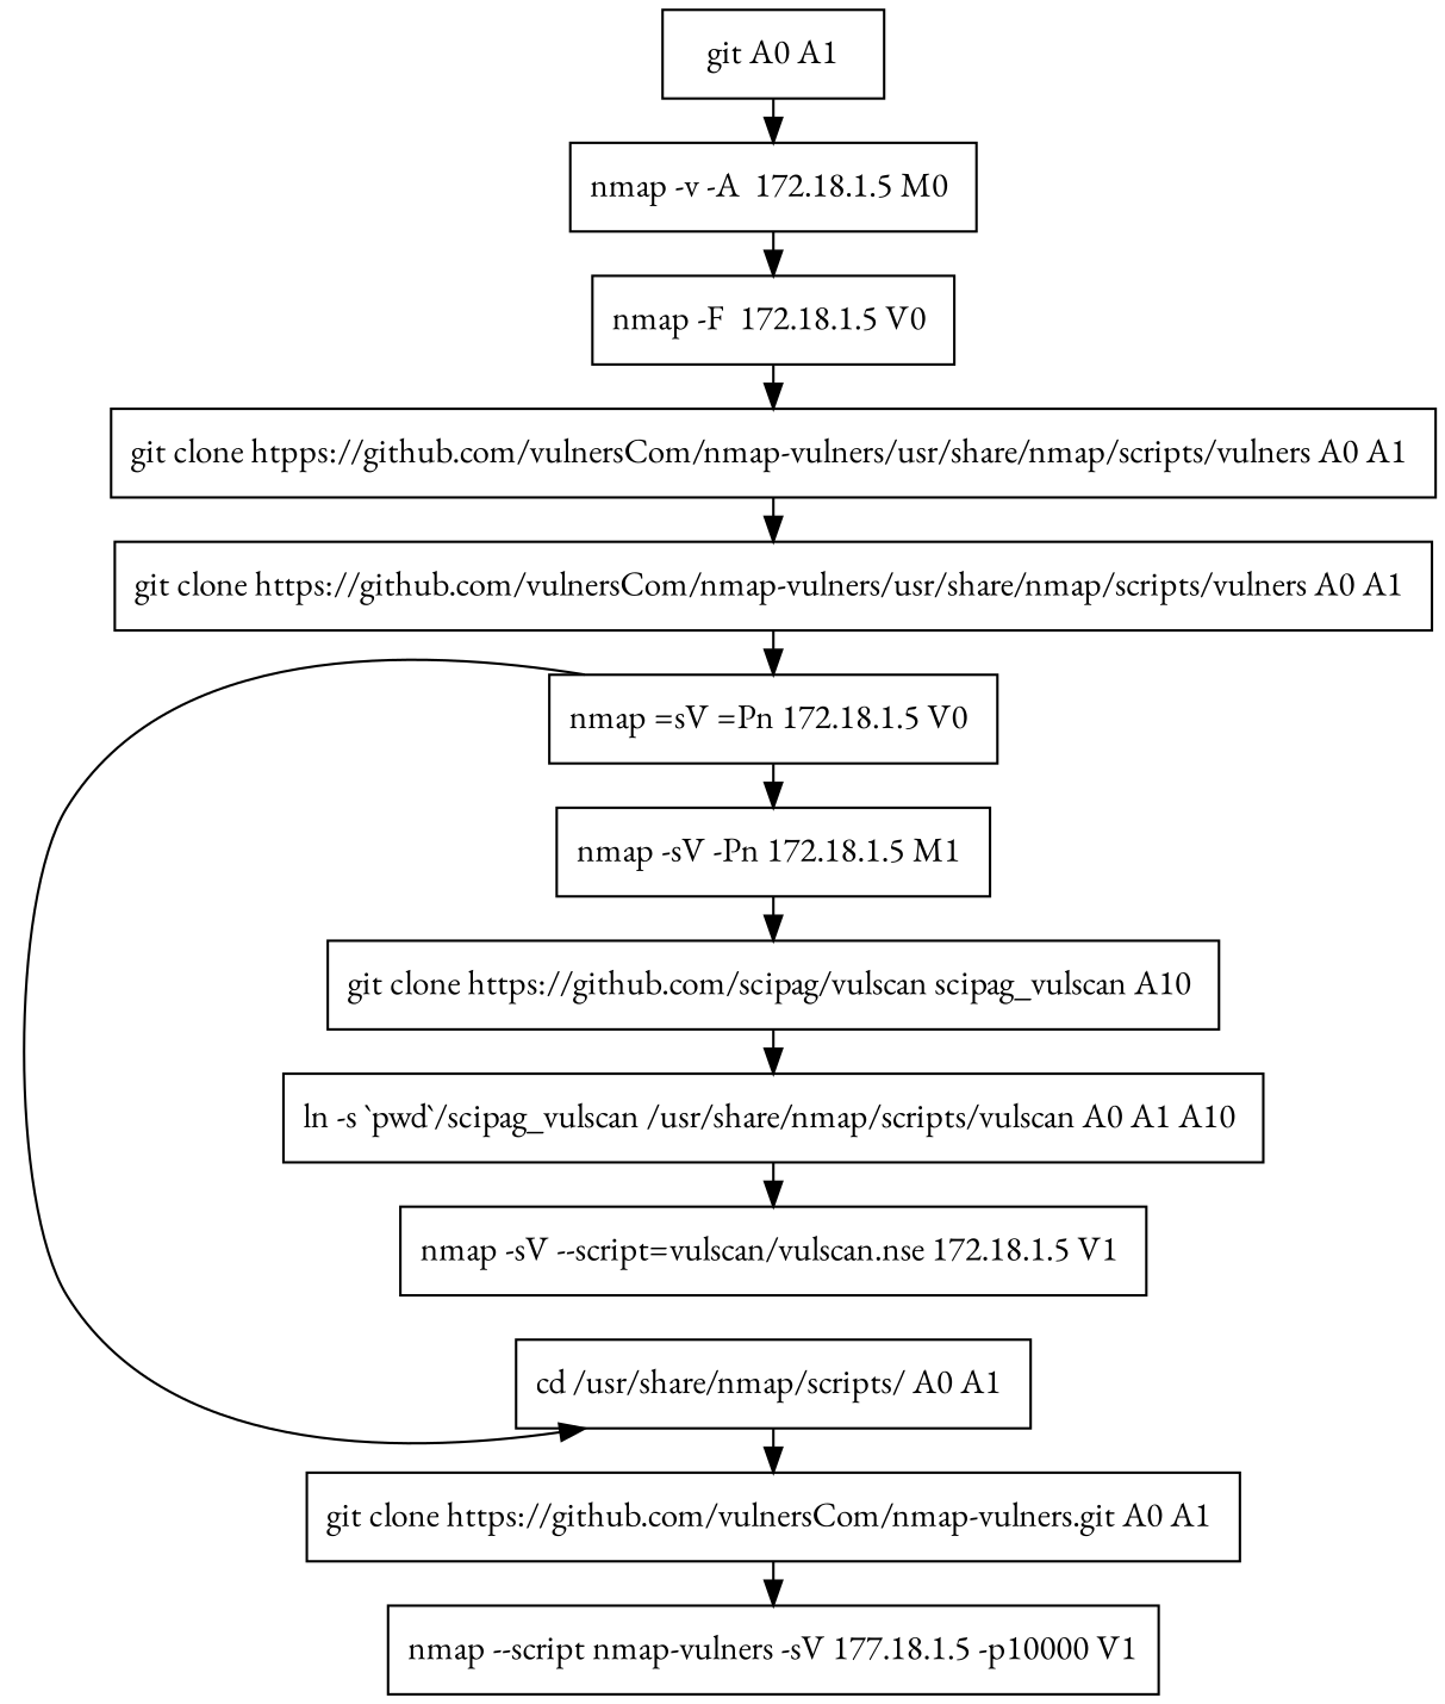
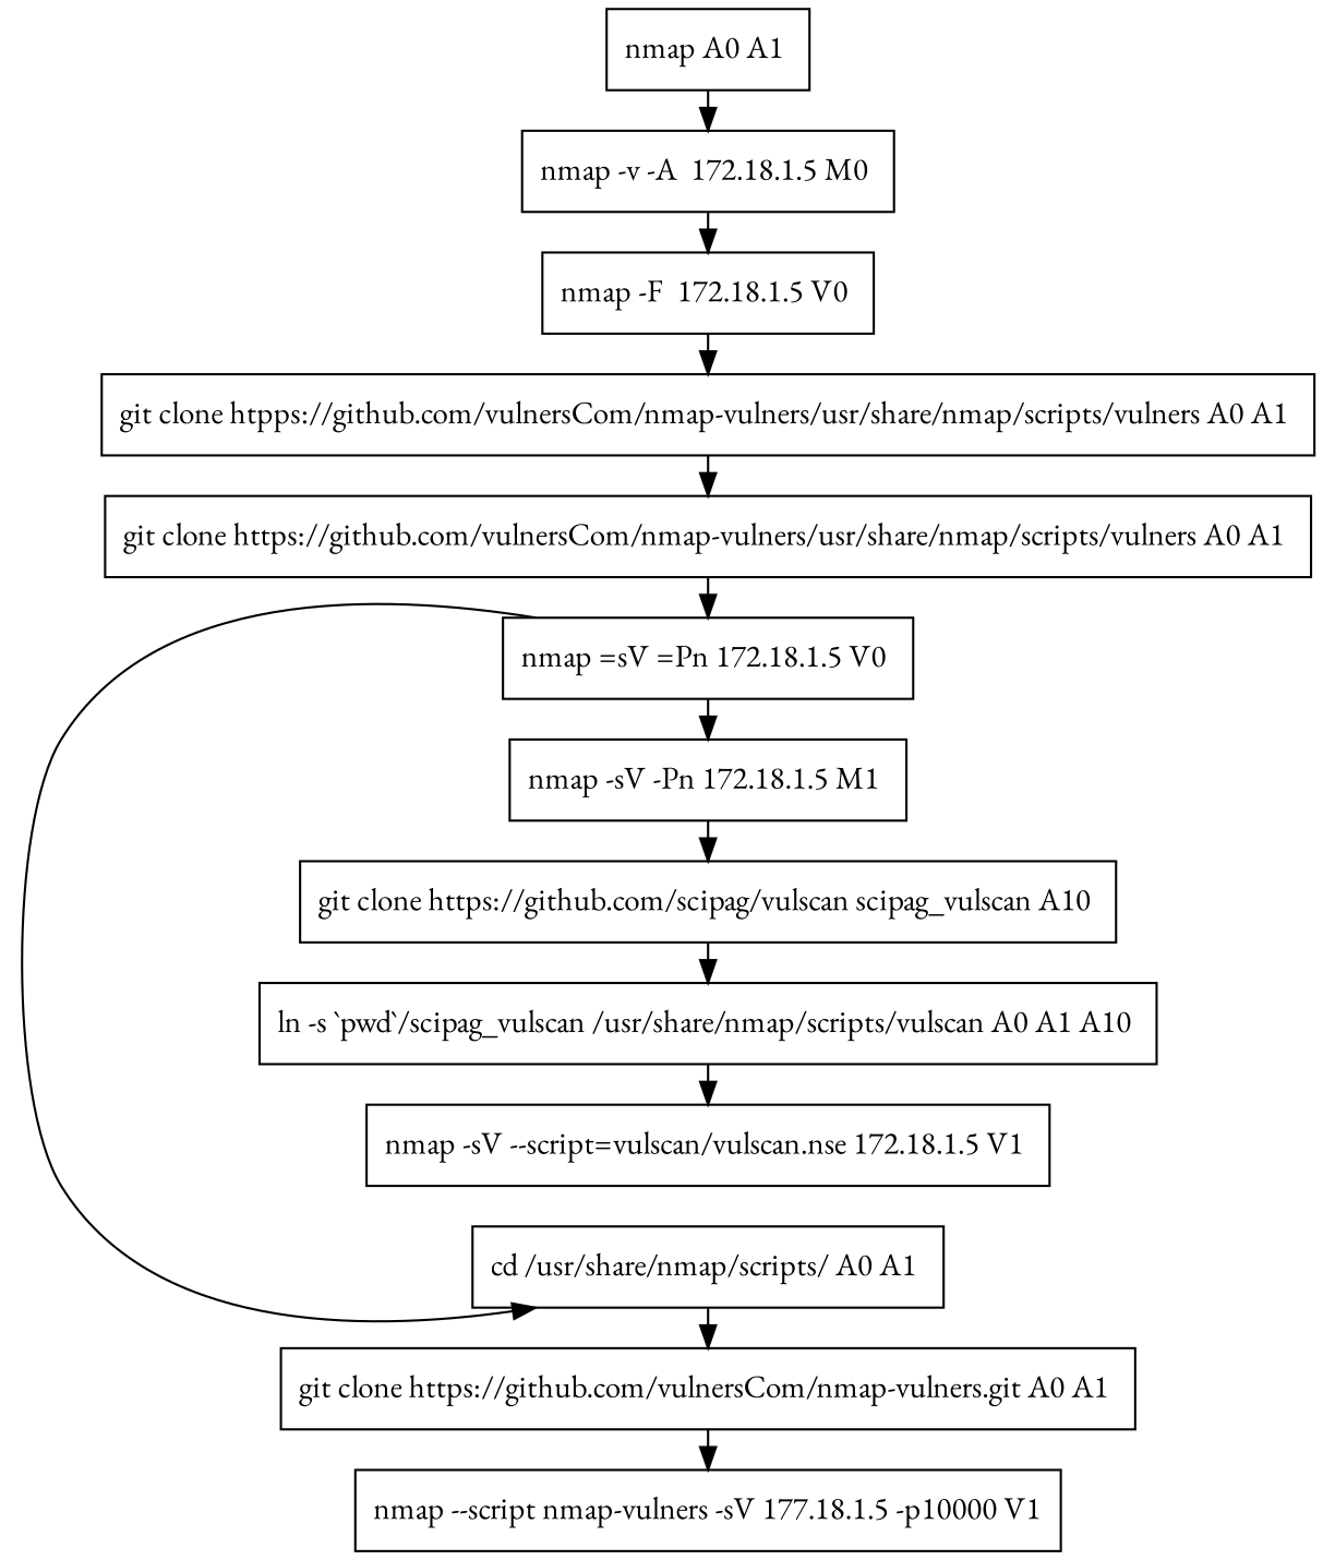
  digraph {
    fontname="EB Garamond"
    rankdir=LR
    node [fontname="EB Garamond" shape=box]
    edge [constraint=false fontname="EB Garamond"]
-   n1 [label="git A0 A1"]
+   n1 [label="nmap A0 A1 "]
    n2 [label="nmap -v -A  172.18.1.5 M0 "]
    n3 [label="nmap -F  172.18.1.5 V0 "]
    n4 [label="git clone htpps://github.com/vulnersCom/nmap-vulners/usr/share/nmap/scripts/vulners A0 A1 "]
    n5 [label="git clone https://github.com/vulnersCom/nmap-vulners/usr/share/nmap/scripts/vulners A0 A1 "]
    n6 [label="nmap =sV =Pn 172.18.1.5 V0 "]
    n7 [label="nmap -sV -Pn 172.18.1.5 M1 "]
    n8 [label="cd /usr/share/nmap/scripts/ A0 A1 "]
    n9 [label="git clone https://github.com/scipag/vulscan scipag_vulscan A10 "]
    n10 [label="ln -s `pwd`/scipag_vulscan /usr/share/nmap/scripts/vulscan A0 A1 A10 "]
    n11 [label="nmap -sV --script=vulscan/vulscan.nse 172.18.1.5 V1 "]
    n12 [label="git clone https://github.com/vulnersCom/nmap-vulners.git A0 A1 "]
    n13 [label="nmap --script nmap-vulners -sV 177.18.1.5 -p10000 V1"]
    n1 -> n2
    n2 -> n3
    n3 -> n4
    n4 -> n5
    n5 -> n6
    n6 -> n7
    n6 -> n8
    n7 -> n9
    n8 -> n12
    n9 -> n10
    n10 -> n11
    n12 -> n13
  }
